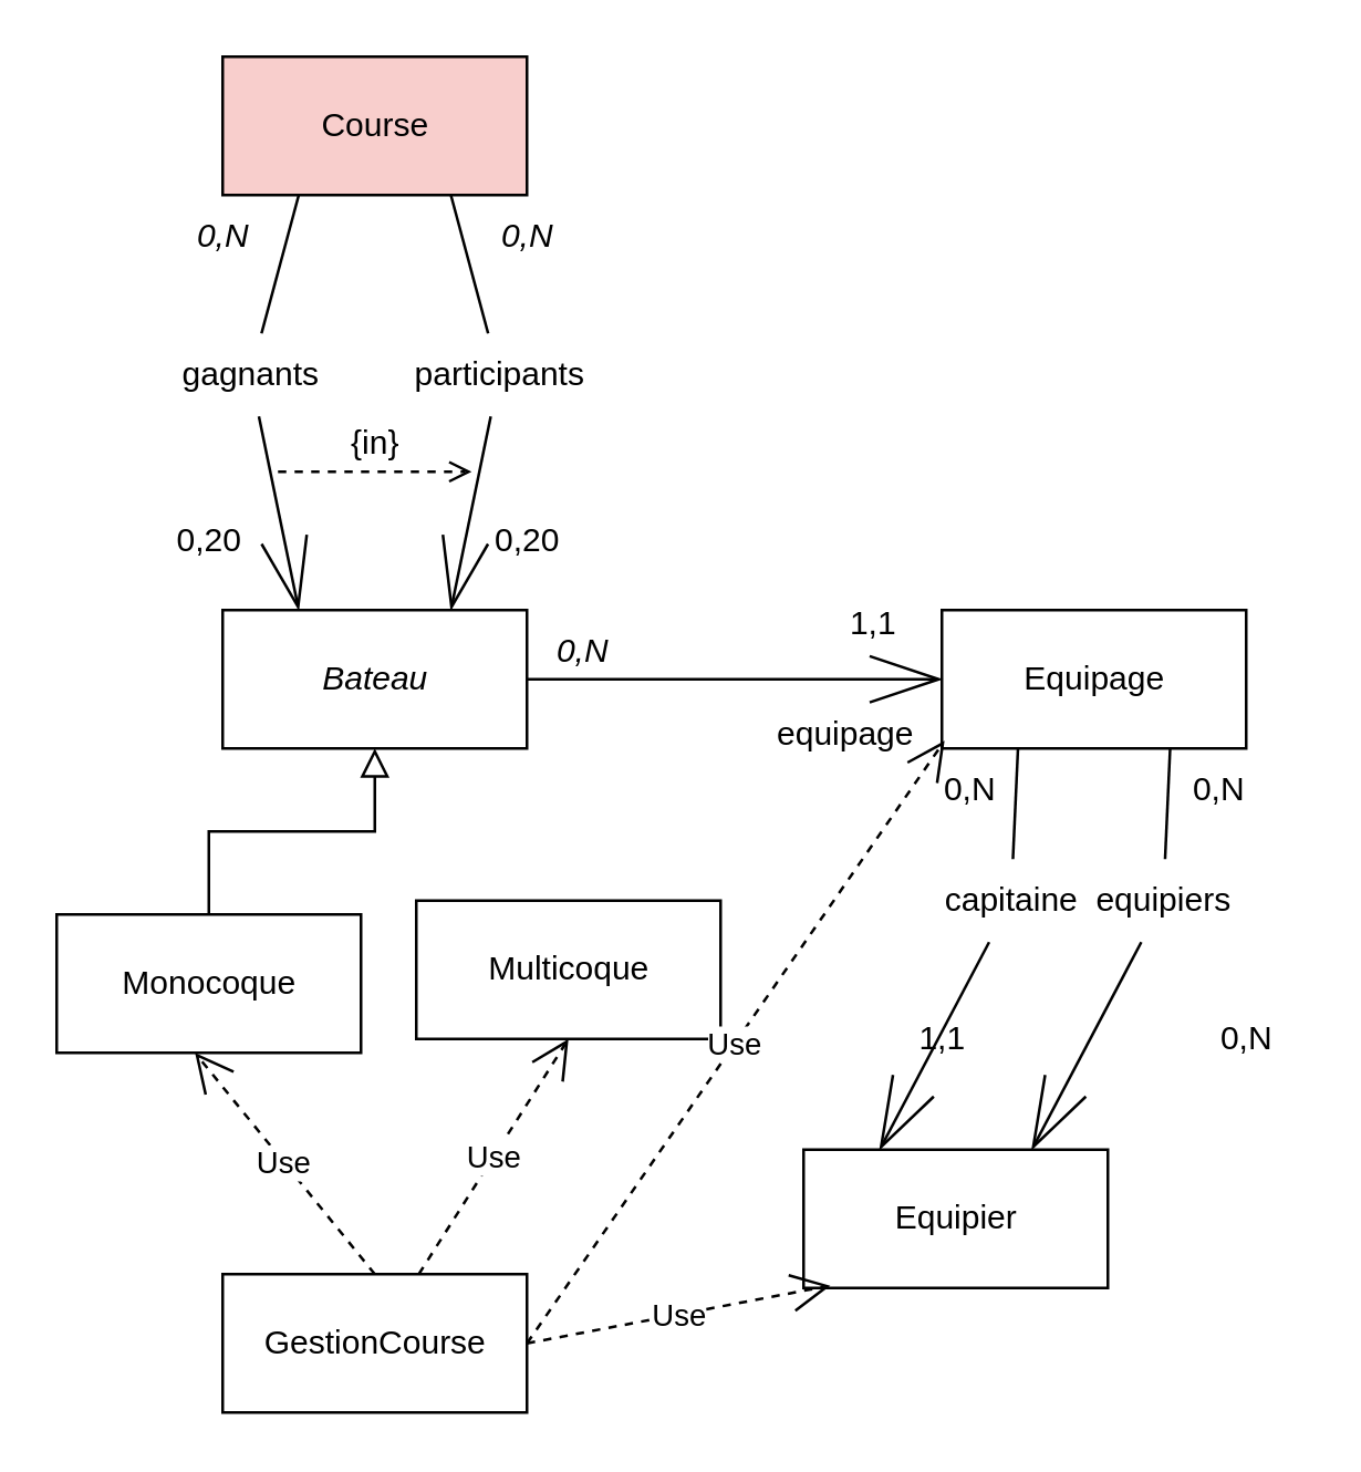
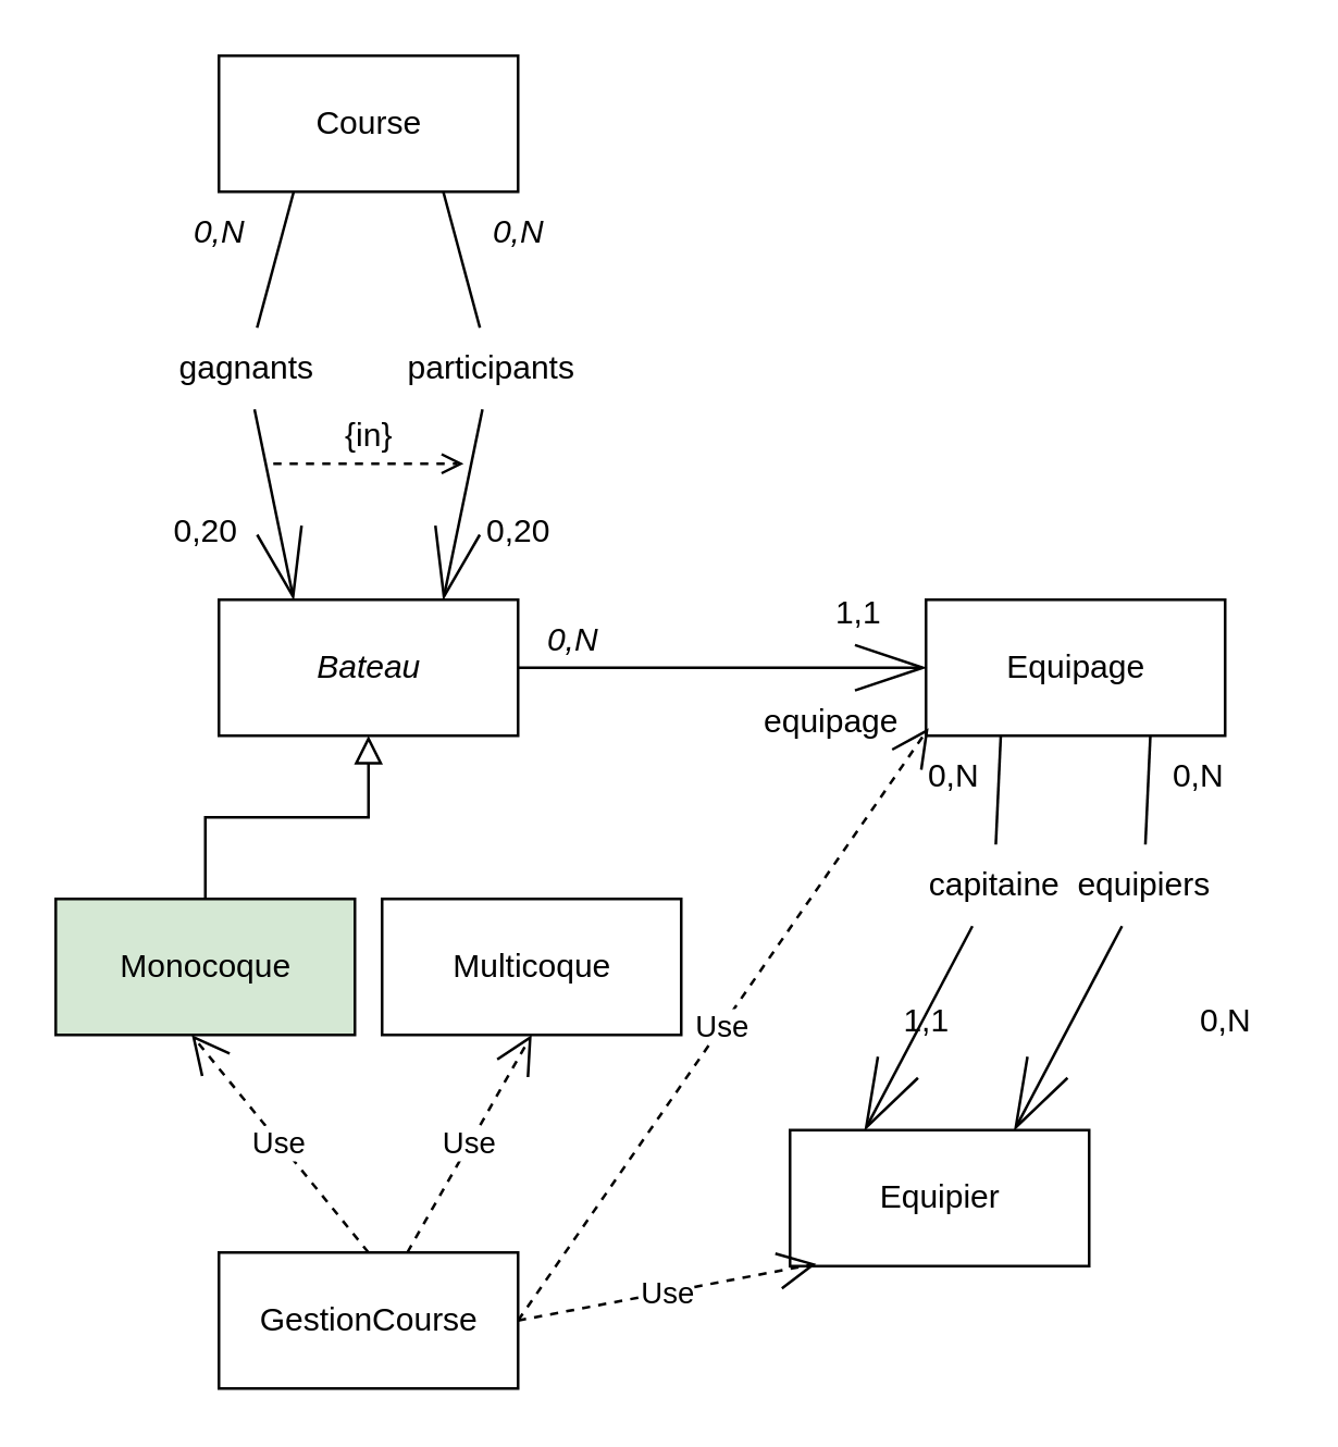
  <mxCell id="0" />
  <mxCell id="1" parent="0" />
  <mxCell id="2" value="&lt;i&gt;Bateau&lt;/i&gt;" style="html=1;" vertex="1" parent="1"><mxGeometry x="80" y="220" width="110" height="50" as="geometry" /></mxCell>
  <mxCell id="3" value="Equipier" style="html=1;" vertex="1" parent="1"><mxGeometry x="290" y="415" width="110" height="50" as="geometry" /></mxCell>
  <mxCell id="4" value="Equipage" style="html=1;" vertex="1" parent="1"><mxGeometry x="340" y="220" width="110" height="50" as="geometry" /></mxCell>
- <mxCell id="5" value="Monocoque" style="html=1;" vertex="1" parent="1"><mxGeometry x="20" y="330" width="110" height="50" as="geometry" /></mxCell>
- <mxCell id="6" value="Multicoque" style="html=1;" vertex="1" parent="1"><mxGeometry x="150" y="325" width="110" height="50" as="geometry" /></mxCell>
- <mxCell id="7" value="Course" style="html=1;fillColor=#f8cecc;" vertex="1" parent="1"><mxGeometry x="80" y="20" width="110" height="50" as="geometry" /></mxCell>
+ <mxCell id="5" value="Monocoque" style="html=1;fillColor=#d5e8d4;" vertex="1" parent="1"><mxGeometry x="20" y="330" width="110" height="50" as="geometry" /></mxCell>
+ <mxCell id="6" value="Multicoque" style="html=1;" vertex="1" parent="1"><mxGeometry x="140" y="330" width="110" height="50" as="geometry" /></mxCell>
+ <mxCell id="7" value="Course" style="html=1;" vertex="1" parent="1"><mxGeometry x="80" y="20" width="110" height="50" as="geometry" /></mxCell>
  <mxCell id="8" value="GestionCourse" style="html=1;" vertex="1" parent="1"><mxGeometry x="80" y="460" width="110" height="50" as="geometry" /></mxCell>
  <mxCell id="9" value="" style="edgeStyle=elbowEdgeStyle;elbow=vertical;endArrow=block;html=1;curved=0;rounded=0;endSize=8;startSize=8;exitX=0.5;exitY=0;exitDx=0;exitDy=0;entryX=0.5;entryY=1;entryDx=0;entryDy=0;endFill=0;" edge="1" parent="1" source="5" target="2"><mxGeometry width="50" height="50" relative="1" as="geometry"><mxPoint x="80" y="540" as="sourcePoint" /><mxPoint x="130" y="490" as="targetPoint" /></mxGeometry></mxCell>
  <mxCell id="10" value="" style="endArrow=openThin;endFill=0;endSize=24;html=1;exitX=1;exitY=0.5;exitDx=0;exitDy=0;entryX=0;entryY=0.5;entryDx=0;entryDy=0;" edge="1" parent="1" source="2" target="4"><mxGeometry width="160" relative="1" as="geometry"><mxPoint x="230" y="290" as="sourcePoint" /><mxPoint x="240" y="290" as="targetPoint" /></mxGeometry></mxCell>
  <mxCell id="11" value="1,1" style="text;html=1;align=center;verticalAlign=middle;resizable=0;points=[];autosize=1;strokeColor=none;fillColor=none;" vertex="1" parent="1"><mxGeometry x="295" y="210" width="40" height="30" as="geometry" /></mxCell>
  <mxCell id="12" value="equipage" style="text;html=1;align=center;verticalAlign=middle;resizable=0;points=[];autosize=1;strokeColor=none;fillColor=none;" vertex="1" parent="1"><mxGeometry x="270" y="250" width="70" height="30" as="geometry" /></mxCell>
  <mxCell id="13" value="" style="endArrow=openThin;endFill=0;endSize=24;html=1;entryX=0.25;entryY=0;entryDx=0;entryDy=0;startArrow=none;" edge="1" parent="1" source="21" target="3"><mxGeometry width="160" relative="1" as="geometry"><mxPoint x="200" y="255" as="sourcePoint" /><mxPoint x="350" y="255" as="targetPoint" /></mxGeometry></mxCell>
  <mxCell id="14" value="0,N" style="text;html=1;align=center;verticalAlign=middle;resizable=0;points=[];autosize=1;strokeColor=none;fillColor=none;" vertex="1" parent="1"><mxGeometry x="430" y="360" width="40" height="30" as="geometry" /></mxCell>
  <mxCell id="15" value="&lt;i&gt;0,N&lt;/i&gt;" style="text;html=1;align=center;verticalAlign=middle;resizable=0;points=[];autosize=1;strokeColor=none;fillColor=none;" vertex="1" parent="1"><mxGeometry x="190" y="220" width="40" height="30" as="geometry" /></mxCell>
  <mxCell id="16" value="" style="endArrow=openThin;endFill=0;endSize=24;html=1;entryX=0.75;entryY=0;entryDx=0;entryDy=0;startArrow=none;" edge="1" parent="1" source="23" target="3"><mxGeometry width="160" relative="1" as="geometry"><mxPoint x="377.5" y="280" as="sourcePoint" /><mxPoint x="377.5" y="400" as="targetPoint" /></mxGeometry></mxCell>
  <mxCell id="17" value="0,N" style="text;html=1;align=center;verticalAlign=middle;resizable=0;points=[];autosize=1;strokeColor=none;fillColor=none;" vertex="1" parent="1"><mxGeometry x="420" y="270" width="40" height="30" as="geometry" /></mxCell>
  <mxCell id="18" value="1,1" style="text;html=1;align=center;verticalAlign=middle;resizable=0;points=[];autosize=1;strokeColor=none;fillColor=none;" vertex="1" parent="1"><mxGeometry x="320" y="360" width="40" height="30" as="geometry" /></mxCell>
  <mxCell id="19" value="0,N" style="text;html=1;align=center;verticalAlign=middle;resizable=0;points=[];autosize=1;strokeColor=none;fillColor=none;" vertex="1" parent="1"><mxGeometry x="330" y="270" width="40" height="30" as="geometry" /></mxCell>
  <mxCell id="20" value="" style="endArrow=none;endFill=0;endSize=24;html=1;exitX=0.25;exitY=1;exitDx=0;exitDy=0;" edge="1" parent="1" source="4" target="21"><mxGeometry width="160" relative="1" as="geometry"><mxPoint x="367.5" y="270" as="sourcePoint" /><mxPoint x="367.5" y="390" as="targetPoint" /></mxGeometry></mxCell>
  <mxCell id="21" value="capitaine" style="text;html=1;align=center;verticalAlign=middle;resizable=0;points=[];autosize=1;strokeColor=none;fillColor=none;" vertex="1" parent="1"><mxGeometry x="330" y="310" width="70" height="30" as="geometry" /></mxCell>
  <mxCell id="22" value="" style="endArrow=none;endFill=0;endSize=24;html=1;exitX=0.75;exitY=1;exitDx=0;exitDy=0;" edge="1" parent="1" source="4" target="23"><mxGeometry width="160" relative="1" as="geometry"><mxPoint x="422.5" y="270" as="sourcePoint" /><mxPoint x="422.5" y="390" as="targetPoint" /></mxGeometry></mxCell>
  <mxCell id="23" value="equipiers" style="text;html=1;align=center;verticalAlign=middle;resizable=0;points=[];autosize=1;strokeColor=none;fillColor=none;" vertex="1" parent="1"><mxGeometry x="385" y="310" width="70" height="30" as="geometry" /></mxCell>
  <mxCell id="24" value="" style="endArrow=openThin;endFill=0;endSize=24;html=1;entryX=0.25;entryY=0;entryDx=0;entryDy=0;startArrow=none;" edge="1" parent="1" source="29" target="2"><mxGeometry width="160" relative="1" as="geometry"><mxPoint x="70" y="140" as="sourcePoint" /><mxPoint x="350" y="255" as="targetPoint" /></mxGeometry></mxCell>
  <mxCell id="25" value="" style="endArrow=openThin;endFill=0;endSize=24;html=1;entryX=0.75;entryY=0;entryDx=0;entryDy=0;startArrow=none;" edge="1" parent="1" source="27" target="2"><mxGeometry width="160" relative="1" as="geometry"><mxPoint x="230" y="210" as="sourcePoint" /><mxPoint x="140" y="170" as="targetPoint" /></mxGeometry></mxCell>
  <mxCell id="26" value="" style="endArrow=none;endFill=0;endSize=24;html=1;exitX=0.75;exitY=1;exitDx=0;exitDy=0;" edge="1" parent="1" source="7" target="27"><mxGeometry width="160" relative="1" as="geometry"><mxPoint x="162.5" y="70" as="sourcePoint" /><mxPoint x="162.5" y="220" as="targetPoint" /></mxGeometry></mxCell>
  <mxCell id="27" value="participants" style="text;html=1;align=center;verticalAlign=middle;resizable=0;points=[];autosize=1;strokeColor=none;fillColor=none;" vertex="1" parent="1"><mxGeometry x="140" y="120" width="80" height="30" as="geometry" /></mxCell>
  <mxCell id="28" value="" style="endArrow=none;endFill=0;endSize=24;html=1;exitX=0.25;exitY=1;exitDx=0;exitDy=0;" edge="1" parent="1" source="7" target="29"><mxGeometry width="160" relative="1" as="geometry"><mxPoint x="107.5" y="70" as="sourcePoint" /><mxPoint x="107.5" y="220" as="targetPoint" /></mxGeometry></mxCell>
  <mxCell id="29" value="gagnants" style="text;html=1;align=center;verticalAlign=middle;resizable=0;points=[];autosize=1;strokeColor=none;fillColor=none;" vertex="1" parent="1"><mxGeometry x="55" y="120" width="70" height="30" as="geometry" /></mxCell>
  <mxCell id="30" value="0,20" style="text;html=1;align=center;verticalAlign=middle;resizable=0;points=[];autosize=1;strokeColor=none;fillColor=none;" vertex="1" parent="1"><mxGeometry x="165" y="180" width="50" height="30" as="geometry" /></mxCell>
  <mxCell id="31" value="0,20" style="text;html=1;align=center;verticalAlign=middle;resizable=0;points=[];autosize=1;strokeColor=none;fillColor=none;" vertex="1" parent="1"><mxGeometry x="50" y="180" width="50" height="30" as="geometry" /></mxCell>
  <mxCell id="32" value="&lt;i&gt;0,N&lt;/i&gt;" style="text;html=1;align=center;verticalAlign=middle;resizable=0;points=[];autosize=1;strokeColor=none;fillColor=none;" vertex="1" parent="1"><mxGeometry x="170" y="70" width="40" height="30" as="geometry" /></mxCell>
  <mxCell id="33" value="&lt;i&gt;0,N&lt;/i&gt;" style="text;html=1;align=center;verticalAlign=middle;resizable=0;points=[];autosize=1;strokeColor=none;fillColor=none;" vertex="1" parent="1"><mxGeometry x="60" y="70" width="40" height="30" as="geometry" /></mxCell>
  <mxCell id="34" value="" style="endArrow=open;dashed=1;html=1;endFill=0;" edge="1" parent="1"><mxGeometry width="50" height="50" relative="1" as="geometry"><mxPoint x="100" y="170" as="sourcePoint" /><mxPoint x="170" y="170" as="targetPoint" /></mxGeometry></mxCell>
  <mxCell id="35" value="{in}" style="text;html=1;align=center;verticalAlign=middle;resizable=0;points=[];autosize=1;strokeColor=none;fillColor=none;" vertex="1" parent="1"><mxGeometry x="115" y="145" width="40" height="30" as="geometry" /></mxCell>
  <mxCell id="36" value="Use" style="endArrow=open;endSize=12;dashed=1;html=1;exitX=0.5;exitY=0;exitDx=0;exitDy=0;" edge="1" parent="1" source="8"><mxGeometry width="160" relative="1" as="geometry"><mxPoint x="40" y="430" as="sourcePoint" /><mxPoint x="70" y="380" as="targetPoint" /></mxGeometry></mxCell>
  <mxCell id="37" value="Use" style="endArrow=open;endSize=12;dashed=1;html=1;entryX=0.5;entryY=1;entryDx=0;entryDy=0;" edge="1" parent="1" source="8" target="6"><mxGeometry width="160" relative="1" as="geometry"><mxPoint x="190" y="460" as="sourcePoint" /><mxPoint x="80" y="390" as="targetPoint" /></mxGeometry></mxCell>
  <mxCell id="38" value="Use" style="endArrow=open;endSize=12;dashed=1;html=1;exitX=1;exitY=0.5;exitDx=0;exitDy=0;entryX=0.088;entryY=0.983;entryDx=0;entryDy=0;entryPerimeter=0;" edge="1" parent="1" source="8" target="3"><mxGeometry width="160" relative="1" as="geometry"><mxPoint x="210" y="480" as="sourcePoint" /><mxPoint x="90" y="400" as="targetPoint" /></mxGeometry></mxCell>
  <mxCell id="39" value="Use" style="endArrow=open;endSize=12;dashed=1;html=1;exitX=1;exitY=0.5;exitDx=0;exitDy=0;entryX=0.274;entryY=-0.093;entryDx=0;entryDy=0;entryPerimeter=0;" edge="1" parent="1" source="8" target="19"><mxGeometry width="160" relative="1" as="geometry"><mxPoint x="200" y="495" as="sourcePoint" /><mxPoint x="359.68" y="449.15" as="targetPoint" /></mxGeometry></mxCell>
